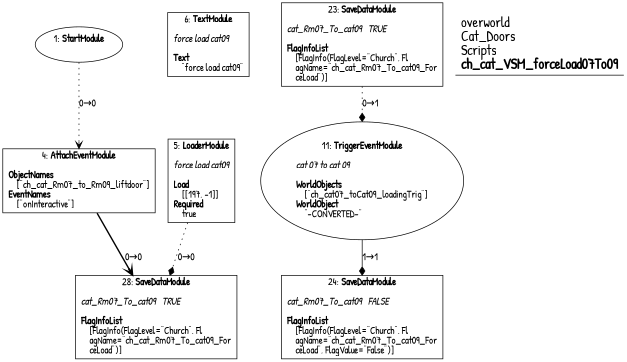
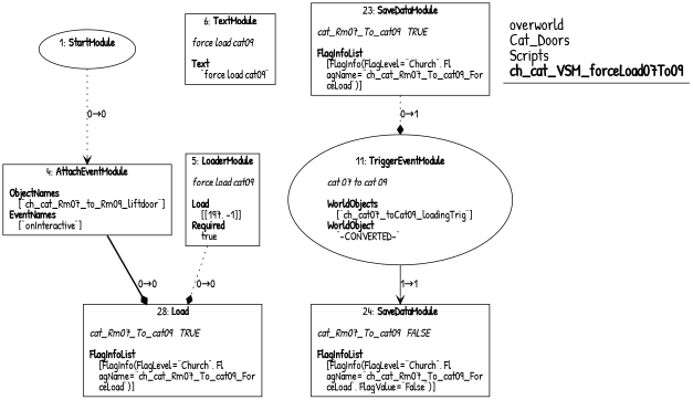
  digraph {
    fontname="Patrick Hand"
    splines=spline
    node [fontname="Patrick Hand" shape=box]
    edge [arrowhead=diamond fontname="Patrick Hand" style=dotted]
    n1 [label=<1: <b>StartModule</b><br/><br/>> shape=oval]
    n2 [label=<4: <b>AttachEventModule</b><br/><br/><b>ObjectNames</b><br align="left"/>    [&quot;ch_cat_Rm07_to_Rm09_liftdoor&quot;]<br align="left"/><b>EventNames</b><br align="left"/>    [&quot;onInteractive&quot;]<br align="left"/>>]
-   n3 [label=<28: <b>SaveDataModule</b><br/><br/><i>cat_Rm07_To_cat09   TRUE<br align="left"/></i><br align="left"/><b>FlagInfoList</b><br align="left"/>    [FlagInfo(FlagLevel=&quot;Church&quot;, Fl<br align="left"/>    agName=&quot;ch_cat_Rm07_To_cat09_For<br align="left"/>    ceLoad&quot;)]<br align="left"/>>]
+   n3 [label=<28: <b>Load</b><br/><br/><i>cat_Rm07_To_cat09   TRUE<br align="left"/></i><br align="left"/><b>FlagInfoList</b><br align="left"/>    [FlagInfo(FlagLevel=&quot;Church&quot;, Fl<br align="left"/>    agName=&quot;ch_cat_Rm07_To_cat09_For<br align="left"/>    ceLoad&quot;)]<br align="left"/>>]
    n4 [label=<5: <b>LoaderModule</b><br/><br/><i>force load cat09<br align="left"/></i><br align="left"/><b>Load</b><br align="left"/>    [[197, -1]]<br align="left"/><b>Required</b><br align="left"/>    true<br align="left"/>>]
    n5 [label=<6: <b>TextModule</b><br/><br/><i>force load cat09<br align="left"/></i><br align="left"/><b>Text</b><br align="left"/>    &quot;force load cat09&quot;<br align="left"/>>]
    n6 [label=<11: <b>TriggerEventModule</b><br/><br/><i>cat 07 to cat 09<br align="left"/></i><br align="left"/><b>WorldObjects</b><br align="left"/>    [&quot;ch_cat07_toCat09_loadingTrig&quot;]<br align="left"/><b>WorldObject</b><br align="left"/>    &quot;-CONVERTED-&quot;<br align="left"/>> shape=oval]
    n7 [label=<24: <b>SaveDataModule</b><br/><br/><i>cat_Rm07_To_cat09   FALSE<br align="left"/></i><br align="left"/><b>FlagInfoList</b><br align="left"/>    [FlagInfo(FlagLevel=&quot;Church&quot;, Fl<br align="left"/>    agName=&quot;ch_cat_Rm07_To_cat09_For<br align="left"/>    ceLoad&quot;, FlagValue=&quot;False&quot;)]<br align="left"/>>]
    n8 [label=<23: <b>SaveDataModule</b><br/><br/><i>cat_Rm07_To_cat09   TRUE<br align="left"/></i><br align="left"/><b>FlagInfoList</b><br align="left"/>    [FlagInfo(FlagLevel=&quot;Church&quot;, Fl<br align="left"/>    agName=&quot;ch_cat_Rm07_To_cat09_For<br align="left"/>    ceLoad&quot;)]<br align="left"/>>]
    n9 [label=<<font point-size="20">overworld<br align="left"/>Cat_Doors<br align="left"/>Scripts<br align="left"/><b>ch_cat_VSM_forceLoad07To09</b><br align="left"/></font>> shape=underline]
    n1 -> n2 [arrowhead=vee label="0→0"]
-   n2 -> n3 [arrowhead=vee label="0→0" style=bold]
+   n2 -> n3 [label="0→0" style=bold]
    n4 -> n3 [label="0→0"]
-   n6 -> n7 [label="1→1" style=solid]
+   n6 -> n7 [arrowhead=vee label="1→1" style=solid]
    n8 -> n6 [label="0→1"]
  }
